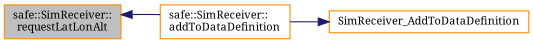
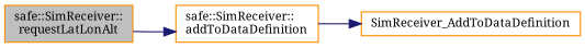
  digraph {
    fontname="Noto Serif"
    rankdir=LR
    node [color=darkorange fontname="Noto Serif" fontsize=10 shape=record]
    edge [color=midnightblue fontname="Noto Serif" fontsize=10 labelfontname=FreeSans labelfontsize=10 style=solid]
    n1 [fillcolor=grey75 fontcolor=black height=0.2 label="safe::SimReceiver::\lrequestLatLonAlt" style=filled width=0.4]
    n2 [height=0.2 label="safe::SimReceiver::\laddToDataDefinition" width=0.4]
    n3 [height=0.2 label=SimReceiver_AddToDataDefinition width=0.4]
-   n2 -> n1
+   n1 -> n2
    n2 -> n3
  }
